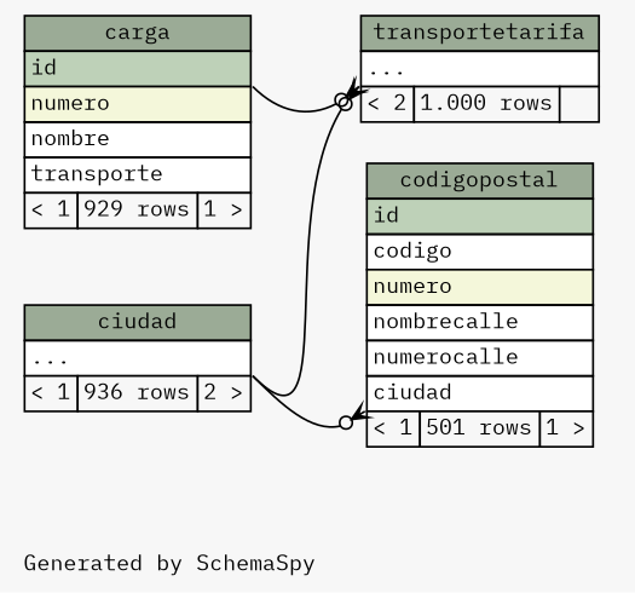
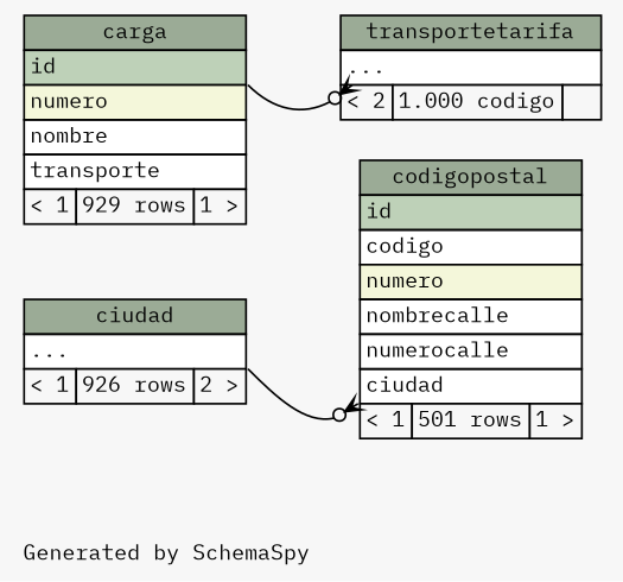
  digraph {
    bgcolor="#f7f7f7"
    fontname="IBM Plex Mono"
    fontsize=11
    label="\nGenerated by SchemaSpy"
    labeljust=l
    nodesep=0.18
    rankdir=RL
    ranksep=0.46
    node [fontname="IBM Plex Mono" fontsize=11 shape=plaintext]
    edge [arrowhead=none arrowsize=0.8 arrowtail=crowodot dir=back fontname="IBM Plex Mono" headport="elipses:se" tailport="elipses:sw"]
    n1 [label=<     <TABLE BORDER="0" CELLBORDER="1" CELLSPACING="0" BGCOLOR="#ffffff">       <TR><TD COLSPAN="3" BGCOLOR="#9bab96" ALIGN="CENTER">carga</TD></TR>       <TR><TD PORT="id" COLSPAN="3" BGCOLOR="#bed1b8" ALIGN="LEFT">id</TD></TR>       <TR><TD PORT="numero" COLSPAN="3" BGCOLOR="#f4f7da" ALIGN="LEFT">numero</TD></TR>       <TR><TD PORT="nombre" COLSPAN="3" ALIGN="LEFT">nombre</TD></TR>       <TR><TD PORT="transporte" COLSPAN="3" ALIGN="LEFT">transporte</TD></TR>       <TR><TD ALIGN="LEFT" BGCOLOR="#f7f7f7">&lt; 1</TD><TD ALIGN="RIGHT" BGCOLOR="#f7f7f7">929 rows</TD><TD ALIGN="RIGHT" BGCOLOR="#f7f7f7">1 &gt;</TD></TR>     </TABLE>>]
    n2 [label=<     <TABLE BORDER="0" CELLBORDER="1" CELLSPACING="0" BGCOLOR="#ffffff">       <TR><TD COLSPAN="3" BGCOLOR="#9bab96" ALIGN="CENTER">codigopostal</TD></TR>       <TR><TD PORT="id" COLSPAN="3" BGCOLOR="#bed1b8" ALIGN="LEFT">id</TD></TR>       <TR><TD PORT="codigo" COLSPAN="3" ALIGN="LEFT">codigo</TD></TR>       <TR><TD PORT="numero" COLSPAN="3" BGCOLOR="#f4f7da" ALIGN="LEFT">numero</TD></TR>       <TR><TD PORT="nombrecalle" COLSPAN="3" ALIGN="LEFT">nombrecalle</TD></TR>       <TR><TD PORT="numerocalle" COLSPAN="3" ALIGN="LEFT">numerocalle</TD></TR>       <TR><TD PORT="ciudad" COLSPAN="3" ALIGN="LEFT">ciudad</TD></TR>       <TR><TD ALIGN="LEFT" BGCOLOR="#f7f7f7">&lt; 1</TD><TD ALIGN="RIGHT" BGCOLOR="#f7f7f7">501 rows</TD><TD ALIGN="RIGHT" BGCOLOR="#f7f7f7">1 &gt;</TD></TR>     </TABLE>>]
-   n3 [label=<     <TABLE BORDER="0" CELLBORDER="1" CELLSPACING="0" BGCOLOR="#ffffff">       <TR><TD COLSPAN="3" BGCOLOR="#9bab96" ALIGN="CENTER">ciudad</TD></TR>       <TR><TD PORT="elipses" COLSPAN="3" ALIGN="LEFT">...</TD></TR>       <TR><TD ALIGN="LEFT" BGCOLOR="#f7f7f7">&lt; 1</TD><TD ALIGN="RIGHT" BGCOLOR="#f7f7f7">936 rows</TD><TD ALIGN="RIGHT" BGCOLOR="#f7f7f7">2 &gt;</TD></TR>     </TABLE>>]
-   n4 [label=<     <TABLE BORDER="0" CELLBORDER="1" CELLSPACING="0" BGCOLOR="#ffffff">       <TR><TD COLSPAN="3" BGCOLOR="#9bab96" ALIGN="CENTER">transportetarifa</TD></TR>       <TR><TD PORT="elipses" COLSPAN="3" ALIGN="LEFT">...</TD></TR>       <TR><TD ALIGN="LEFT" BGCOLOR="#f7f7f7">&lt; 2</TD><TD ALIGN="RIGHT" BGCOLOR="#f7f7f7">1.000 rows</TD><TD ALIGN="RIGHT" BGCOLOR="#f7f7f7">  </TD></TR>     </TABLE>>]
+   n3 [label=<     <TABLE BORDER="0" CELLBORDER="1" CELLSPACING="0" BGCOLOR="#ffffff">       <TR><TD COLSPAN="3" BGCOLOR="#9bab96" ALIGN="CENTER">ciudad</TD></TR>       <TR><TD PORT="elipses" COLSPAN="3" ALIGN="LEFT">...</TD></TR>       <TR><TD ALIGN="LEFT" BGCOLOR="#f7f7f7">&lt; 1</TD><TD ALIGN="RIGHT" BGCOLOR="#f7f7f7">926 rows</TD><TD ALIGN="RIGHT" BGCOLOR="#f7f7f7">2 &gt;</TD></TR>     </TABLE>>]
+   n4 [label=<     <TABLE BORDER="0" CELLBORDER="1" CELLSPACING="0" BGCOLOR="#ffffff">       <TR><TD COLSPAN="3" BGCOLOR="#9bab96" ALIGN="CENTER">transportetarifa</TD></TR>       <TR><TD PORT="elipses" COLSPAN="3" ALIGN="LEFT">...</TD></TR>       <TR><TD ALIGN="LEFT" BGCOLOR="#f7f7f7">&lt; 2</TD><TD ALIGN="RIGHT" BGCOLOR="#f7f7f7">1.000 codigo</TD><TD ALIGN="RIGHT" BGCOLOR="#f7f7f7">  </TD></TR>     </TABLE>>]
    n2 -> n3 [tailport="ciudad:sw"]
    n4 -> n1 [headport="id:se"]
-   n4 -> n3
  }
